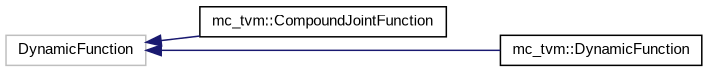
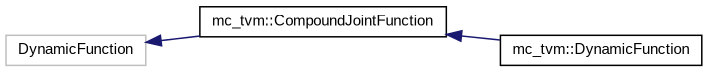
  digraph {
    fontname="Liberation Sans"
    rankdir=LR
    node [color=black fillcolor=white fontname="Liberation Sans" fontsize=10 shape=record style=filled]
    edge [color=midnightblue dir=back fontname="Liberation Sans" fontsize=10 labelfontname=Helvetica labelfontsize=10 style=solid]
    n1 [color=grey75 height=0.2 label=DynamicFunction width=0.4]
    n2 [height=0.2 label="mc_tvm::CompoundJointFunction" width=0.4]
    n3 [height=0.2 label="mc_tvm::DynamicFunction" width=0.4]
    n1 -> n2
-   n1 -> n3
+   n2 -> n3
  }
